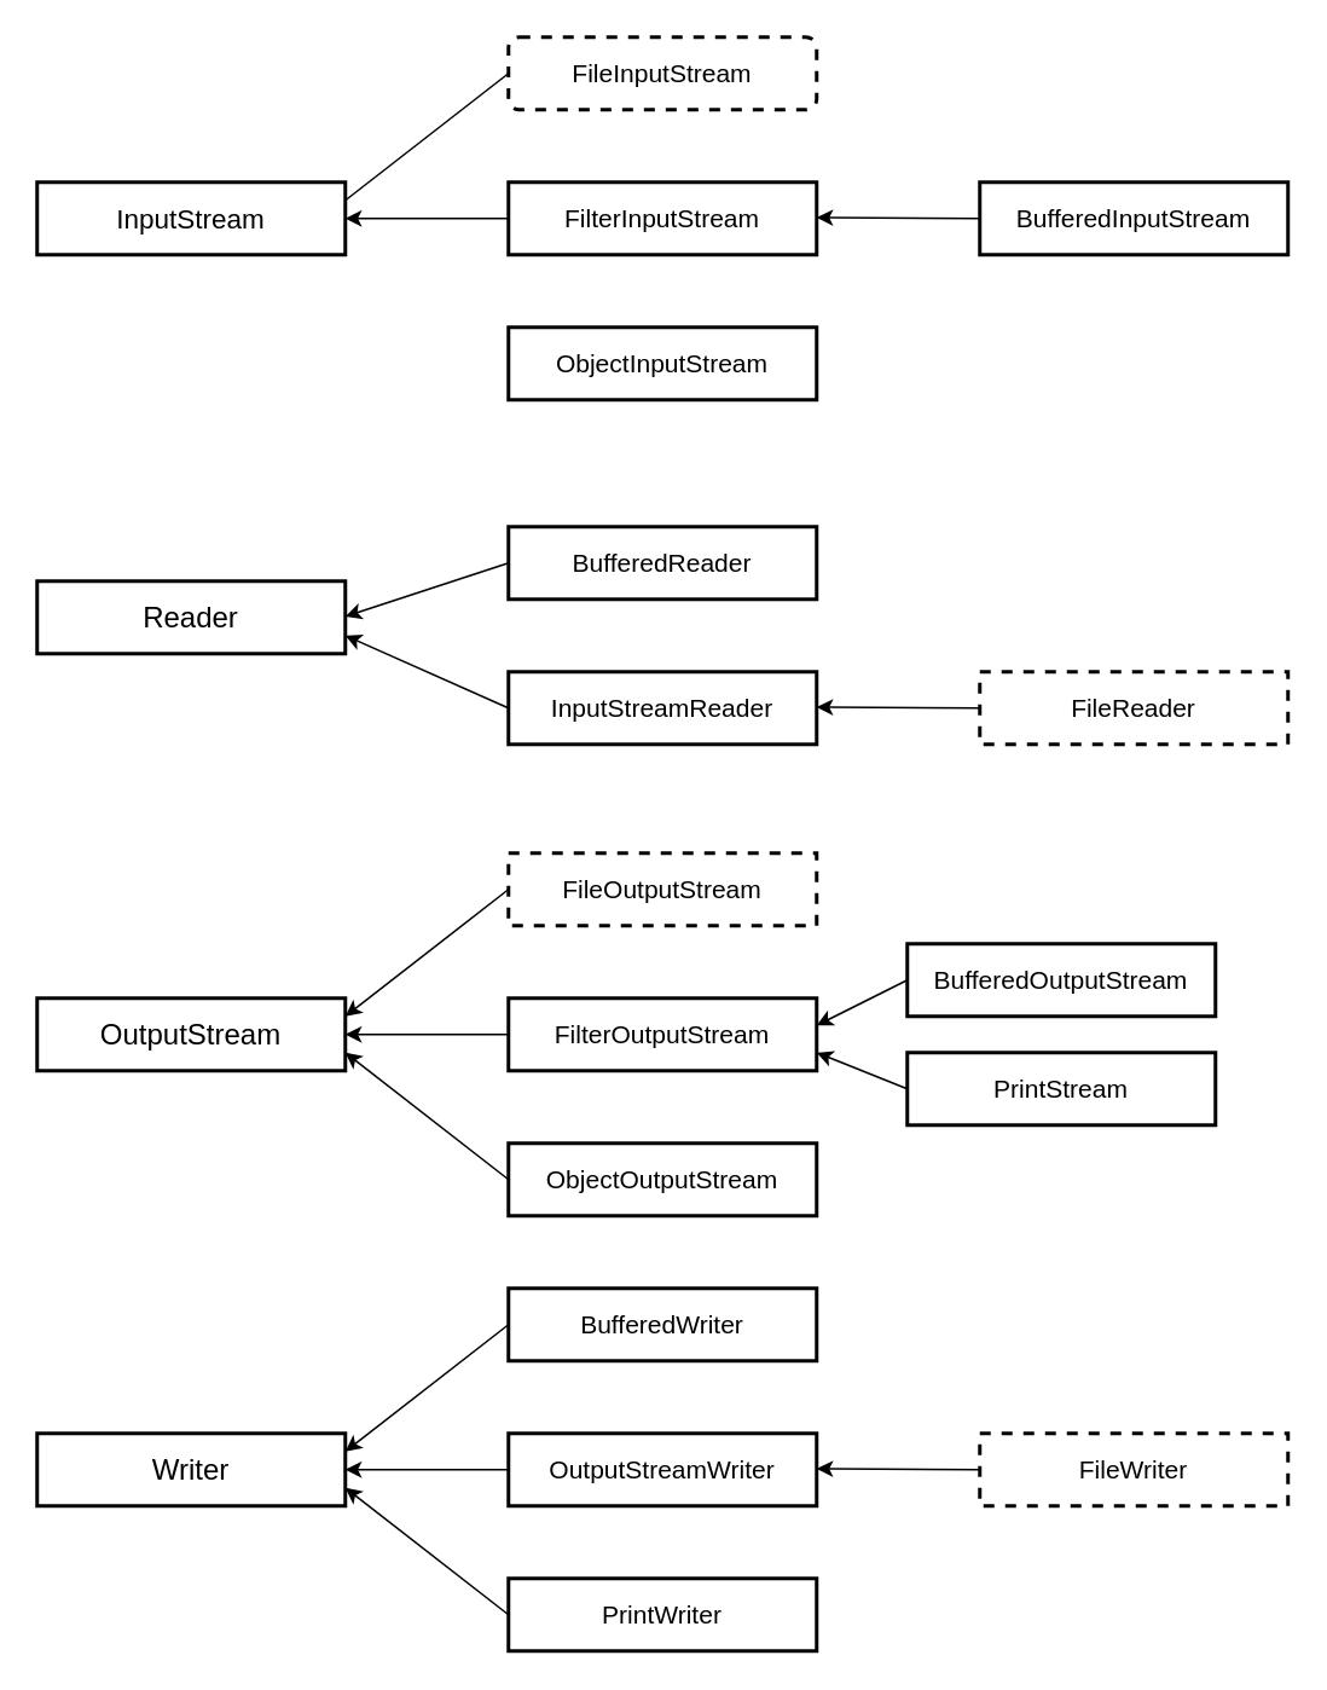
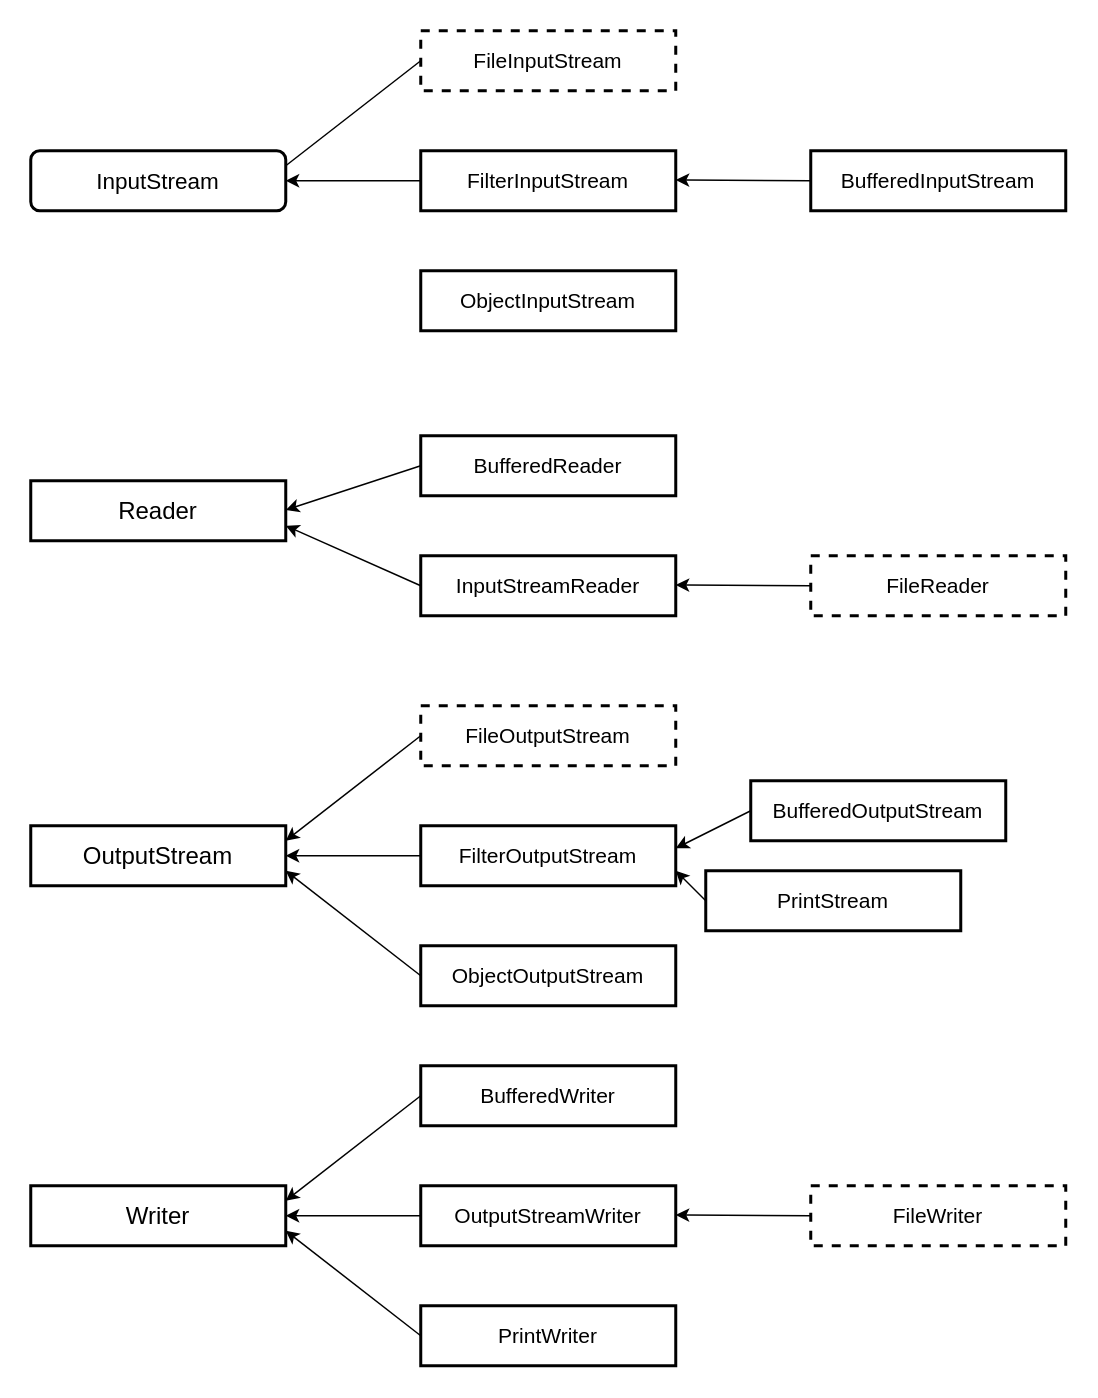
  <mxCell id="0" />
  <mxCell id="1" parent="0" />
- <mxCell id="2" value="&lt;font style=&quot;font-size: 15px&quot;&gt;InputStream&lt;/font&gt;" style="rounded=0;whiteSpace=wrap;html=1;strokeWidth=2;" vertex="1" parent="1"><mxGeometry x="20" y="100" width="170" height="40" as="geometry" /></mxCell>
+ <mxCell id="2" value="&lt;font style=&quot;font-size: 15px&quot;&gt;InputStream&lt;/font&gt;" style="whiteSpace=wrap;html=1;strokeWidth=2;rounded=1;" vertex="1" parent="1"><mxGeometry x="20" y="100" width="170" height="40" as="geometry" /></mxCell>
  <mxCell id="3" value="Reader" style="rounded=0;whiteSpace=wrap;html=1;strokeWidth=2;fontSize=16;" vertex="1" parent="1"><mxGeometry x="20" y="320" width="170" height="40" as="geometry" /></mxCell>
  <mxCell id="4" value="OutputStream" style="rounded=0;whiteSpace=wrap;html=1;strokeWidth=2;fontSize=16;" vertex="1" parent="1"><mxGeometry x="20" y="550" width="170" height="40" as="geometry" /></mxCell>
  <mxCell id="5" value="Writer" style="rounded=0;whiteSpace=wrap;html=1;strokeWidth=2;fontSize=16;" vertex="1" parent="1"><mxGeometry x="20" y="790" width="170" height="40" as="geometry" /></mxCell>
  <mxCell id="6" value="FilterInputStream" style="rounded=0;whiteSpace=wrap;html=1;strokeWidth=2;fontSize=14;" vertex="1" parent="1"><mxGeometry x="280" y="100" width="170" height="40" as="geometry" /></mxCell>
  <mxCell id="7" value="ObjectInputStream" style="rounded=0;whiteSpace=wrap;html=1;strokeWidth=2;fontSize=14;" vertex="1" parent="1"><mxGeometry x="280" y="180" width="170" height="40" as="geometry" /></mxCell>
- <mxCell id="8" value="FileInputStream" style="whiteSpace=wrap;html=1;strokeWidth=2;dashed=1;fontSize=14;rounded=1;" vertex="1" parent="1"><mxGeometry x="280" y="20" width="170" height="40" as="geometry" /></mxCell>
+ <mxCell id="8" value="FileInputStream" style="rounded=0;whiteSpace=wrap;html=1;strokeWidth=2;dashed=1;fontSize=14;" vertex="1" parent="1"><mxGeometry x="280" y="20" width="170" height="40" as="geometry" /></mxCell>
  <mxCell id="9" value="BufferedInputStream" style="rounded=0;whiteSpace=wrap;html=1;strokeWidth=2;fontSize=14;" vertex="1" parent="1"><mxGeometry x="540" y="100" width="170" height="40" as="geometry" /></mxCell>
  <mxCell id="10" value="" style="endArrow=classic;html=1;fontSize=16;entryX=1;entryY=0.5;entryDx=0;entryDy=0;exitX=0;exitY=0.5;exitDx=0;exitDy=0;" edge="1" parent="1" source="6" target="2"><mxGeometry width="50" height="50" relative="1" as="geometry"><mxPoint x="340" y="390" as="sourcePoint" /><mxPoint x="390" y="340" as="targetPoint" /></mxGeometry></mxCell>
  <mxCell id="11" value="" style="endArrow=none;html=1;fontSize=16;exitX=0;exitY=0.5;exitDx=0;exitDy=0;entryX=1;entryY=0.25;entryDx=0;entryDy=0;" edge="1" parent="1" source="8" target="2"><mxGeometry width="50" height="50" relative="1" as="geometry"><mxPoint x="290" y="210" as="sourcePoint" /><mxPoint x="190" y="120" as="targetPoint" /></mxGeometry></mxCell>
  <mxCell id="12" value="" style="endArrow=classic;html=1;fontSize=16;entryX=1;entryY=0.5;entryDx=0;entryDy=0;exitX=0;exitY=0.5;exitDx=0;exitDy=0;" edge="1" parent="1" source="9"><mxGeometry width="50" height="50" relative="1" as="geometry"><mxPoint x="530" y="120" as="sourcePoint" /><mxPoint x="450" y="119.5" as="targetPoint" /></mxGeometry></mxCell>
  <mxCell id="13" value="BufferedReader" style="rounded=0;whiteSpace=wrap;html=1;strokeWidth=2;fontSize=14;" vertex="1" parent="1"><mxGeometry x="280" y="290" width="170" height="40" as="geometry" /></mxCell>
  <mxCell id="14" value="InputStreamReader" style="rounded=0;whiteSpace=wrap;html=1;strokeWidth=2;fontSize=14;" vertex="1" parent="1"><mxGeometry x="280" y="370" width="170" height="40" as="geometry" /></mxCell>
  <mxCell id="15" value="FileReader" style="rounded=0;whiteSpace=wrap;html=1;strokeWidth=2;dashed=1;fontSize=14;" vertex="1" parent="1"><mxGeometry x="540" y="370" width="170" height="40" as="geometry" /></mxCell>
  <mxCell id="16" value="" style="endArrow=classic;html=1;fontSize=16;entryX=1;entryY=0.5;entryDx=0;entryDy=0;exitX=0;exitY=0.5;exitDx=0;exitDy=0;" edge="1" parent="1" source="13"><mxGeometry width="50" height="50" relative="1" as="geometry"><mxPoint x="280" y="339.5" as="sourcePoint" /><mxPoint x="190" y="339.5" as="targetPoint" /></mxGeometry></mxCell>
  <mxCell id="17" value="" style="endArrow=classic;html=1;fontSize=16;entryX=1;entryY=0.75;entryDx=0;entryDy=0;exitX=0;exitY=0.5;exitDx=0;exitDy=0;" edge="1" parent="1" source="14" target="3"><mxGeometry width="50" height="50" relative="1" as="geometry"><mxPoint x="290" y="320" as="sourcePoint" /><mxPoint x="200" y="349.5" as="targetPoint" /></mxGeometry></mxCell>
  <mxCell id="18" value="" style="endArrow=classic;html=1;fontSize=16;entryX=1;entryY=0.5;entryDx=0;entryDy=0;exitX=0;exitY=0.5;exitDx=0;exitDy=0;" edge="1" parent="1"><mxGeometry width="50" height="50" relative="1" as="geometry"><mxPoint x="540" y="390" as="sourcePoint" /><mxPoint x="450" y="389.5" as="targetPoint" /></mxGeometry></mxCell>
  <mxCell id="19" value="FilterOutputStream" style="rounded=0;whiteSpace=wrap;html=1;strokeWidth=2;fontSize=14;" vertex="1" parent="1"><mxGeometry x="280" y="550" width="170" height="40" as="geometry" /></mxCell>
  <mxCell id="20" value="ObjectOutputStream" style="rounded=0;whiteSpace=wrap;html=1;strokeWidth=2;fontSize=14;" vertex="1" parent="1"><mxGeometry x="280" y="630" width="170" height="40" as="geometry" /></mxCell>
  <mxCell id="21" value="FileOutputStream" style="rounded=0;whiteSpace=wrap;html=1;strokeWidth=2;dashed=1;fontSize=14;" vertex="1" parent="1"><mxGeometry x="280" y="470" width="170" height="40" as="geometry" /></mxCell>
  <mxCell id="22" value="" style="endArrow=classic;html=1;fontSize=16;entryX=1;entryY=0.5;entryDx=0;entryDy=0;exitX=0;exitY=0.5;exitDx=0;exitDy=0;" edge="1" parent="1"><mxGeometry width="50" height="50" relative="1" as="geometry"><mxPoint x="280" y="570" as="sourcePoint" /><mxPoint x="190" y="570" as="targetPoint" /></mxGeometry></mxCell>
  <mxCell id="23" value="" style="endArrow=classic;html=1;fontSize=16;entryX=1;entryY=0.75;entryDx=0;entryDy=0;exitX=0;exitY=0.5;exitDx=0;exitDy=0;" edge="1" parent="1"><mxGeometry width="50" height="50" relative="1" as="geometry"><mxPoint x="280" y="650" as="sourcePoint" /><mxPoint x="190" y="580" as="targetPoint" /></mxGeometry></mxCell>
  <mxCell id="24" value="" style="endArrow=classic;html=1;fontSize=16;exitX=0;exitY=0.5;exitDx=0;exitDy=0;entryX=1;entryY=0.25;entryDx=0;entryDy=0;" edge="1" parent="1"><mxGeometry width="50" height="50" relative="1" as="geometry"><mxPoint x="280" y="490" as="sourcePoint" /><mxPoint x="190" y="560" as="targetPoint" /></mxGeometry></mxCell>
  <mxCell id="25" value="BufferedOutputStream" style="rounded=0;whiteSpace=wrap;html=1;strokeWidth=2;fontSize=14;" vertex="1" parent="1"><mxGeometry x="500" y="520" width="170" height="40" as="geometry" /></mxCell>
- <mxCell id="26" value="PrintStream" style="rounded=0;whiteSpace=wrap;html=1;strokeWidth=2;fontSize=14;" vertex="1" parent="1"><mxGeometry x="500" y="580" width="170" height="40" as="geometry" /></mxCell>
+ <mxCell id="26" value="PrintStream" style="rounded=0;whiteSpace=wrap;html=1;strokeWidth=2;fontSize=14;" vertex="1" parent="1"><mxGeometry x="470" y="580" width="170" height="40" as="geometry" /></mxCell>
  <mxCell id="27" value="" style="endArrow=classic;html=1;fontSize=16;exitX=0;exitY=0.5;exitDx=0;exitDy=0;entryX=1;entryY=0.25;entryDx=0;entryDy=0;" edge="1" parent="1" source="25"><mxGeometry width="50" height="50" relative="1" as="geometry"><mxPoint x="540" y="495" as="sourcePoint" /><mxPoint x="450" y="565" as="targetPoint" /></mxGeometry></mxCell>
  <mxCell id="28" value="" style="endArrow=classic;html=1;fontSize=16;exitX=0;exitY=0.5;exitDx=0;exitDy=0;entryX=1;entryY=0.75;entryDx=0;entryDy=0;" edge="1" parent="1" source="26" target="19"><mxGeometry width="50" height="50" relative="1" as="geometry"><mxPoint x="510" y="550" as="sourcePoint" /><mxPoint x="460" y="575" as="targetPoint" /></mxGeometry></mxCell>
  <mxCell id="29" value="OutputStreamWriter" style="rounded=0;whiteSpace=wrap;html=1;strokeWidth=2;fontSize=14;" vertex="1" parent="1"><mxGeometry x="280" y="790" width="170" height="40" as="geometry" /></mxCell>
  <mxCell id="30" value="PrintWriter" style="rounded=0;whiteSpace=wrap;html=1;strokeWidth=2;fontSize=14;" vertex="1" parent="1"><mxGeometry x="280" y="870" width="170" height="40" as="geometry" /></mxCell>
  <mxCell id="31" value="BufferedWriter" style="rounded=0;whiteSpace=wrap;html=1;strokeWidth=2;fontSize=14;" vertex="1" parent="1"><mxGeometry x="280" y="710" width="170" height="40" as="geometry" /></mxCell>
  <mxCell id="32" value="" style="endArrow=classic;html=1;fontSize=16;entryX=1;entryY=0.5;entryDx=0;entryDy=0;exitX=0;exitY=0.5;exitDx=0;exitDy=0;" edge="1" parent="1"><mxGeometry width="50" height="50" relative="1" as="geometry"><mxPoint x="280" y="810" as="sourcePoint" /><mxPoint x="190" y="810" as="targetPoint" /></mxGeometry></mxCell>
  <mxCell id="33" value="" style="endArrow=classic;html=1;fontSize=16;entryX=1;entryY=0.75;entryDx=0;entryDy=0;exitX=0;exitY=0.5;exitDx=0;exitDy=0;" edge="1" parent="1"><mxGeometry width="50" height="50" relative="1" as="geometry"><mxPoint x="280" y="890" as="sourcePoint" /><mxPoint x="190" y="820" as="targetPoint" /></mxGeometry></mxCell>
  <mxCell id="34" value="" style="endArrow=classic;html=1;fontSize=16;exitX=0;exitY=0.5;exitDx=0;exitDy=0;entryX=1;entryY=0.25;entryDx=0;entryDy=0;" edge="1" parent="1"><mxGeometry width="50" height="50" relative="1" as="geometry"><mxPoint x="280" y="730" as="sourcePoint" /><mxPoint x="190" y="800" as="targetPoint" /></mxGeometry></mxCell>
  <mxCell id="35" value="&lt;div&gt;FileWriter&lt;/div&gt;" style="rounded=0;whiteSpace=wrap;html=1;strokeWidth=2;dashed=1;fontSize=14;" vertex="1" parent="1"><mxGeometry x="540" y="790" width="170" height="40" as="geometry" /></mxCell>
  <mxCell id="36" value="" style="endArrow=classic;html=1;fontSize=16;entryX=1;entryY=0.5;entryDx=0;entryDy=0;exitX=0;exitY=0.5;exitDx=0;exitDy=0;" edge="1" parent="1"><mxGeometry width="50" height="50" relative="1" as="geometry"><mxPoint x="540" y="810" as="sourcePoint" /><mxPoint x="450" y="809.5" as="targetPoint" /></mxGeometry></mxCell>
